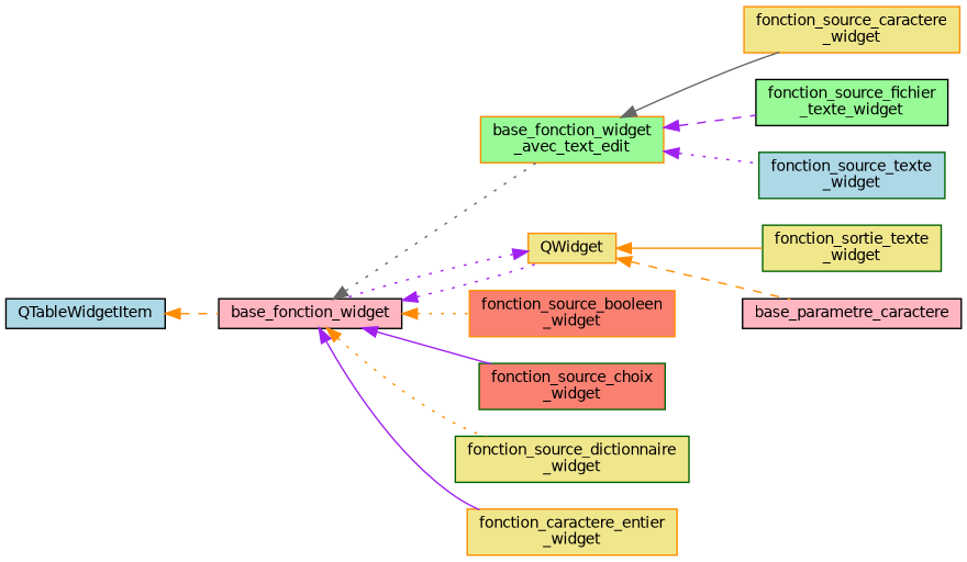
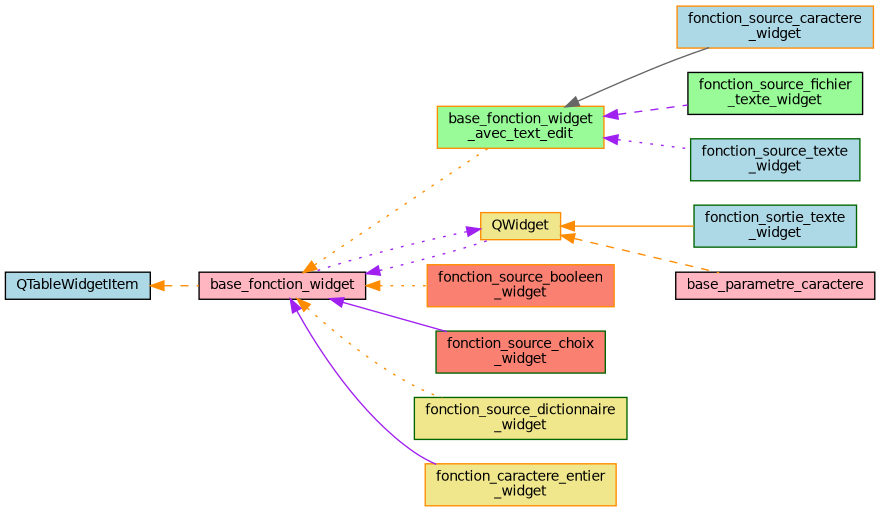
  digraph {
    rankdir=LR
    node [color=darkorange fillcolor=khaki fontname=Helvetica fontsize=10 shape=record style=filled]
    edge [color=purple dir=back fontname=Helvetica fontsize=10 labelfontname=Helvetica labelfontsize=10 style=dotted]
    n1 [color=black fillcolor=lightblue height=0.2 label=QTableWidgetItem width=0.4]
    n2 [color=black fillcolor=lightpink height=0.2 label=base_fonction_widget width=0.4]
    n3 [fillcolor=palegreen height=0.2 label="base_fonction_widget\l_avec_text_edit" width=0.4]
    n4 [height=0.2 label=QWidget width=0.4]
    n5 [fillcolor=salmon height=0.2 label="fonction_source_booleen\l_widget" width=0.4]
    n6 [color=darkgreen fillcolor=salmon height=0.2 label="fonction_source_choix\l_widget" width=0.4]
    n7 [color=darkgreen height=0.2 label="fonction_source_dictionnaire\l_widget" width=0.4]
    n8 [height=0.2 label="fonction_caractere_entier\l_widget" width=0.4]
-   n9 [height=0.2 label="fonction_source_caractere\l_widget" width=0.4]
+   n9 [fillcolor=lightblue height=0.2 label="fonction_source_caractere\l_widget" width=0.4]
    n10 [color=black fillcolor=palegreen height=0.2 label="fonction_source_fichier\l_texte_widget" width=0.4]
    n11 [color=darkgreen fillcolor=lightblue height=0.2 label="fonction_source_texte\l_widget" width=0.4]
-   n12 [color=darkgreen height=0.2 label="fonction_sortie_texte\l_widget" width=0.4]
+   n12 [color=darkgreen fillcolor=lightblue height=0.2 label="fonction_sortie_texte\l_widget" width=0.4]
    n13 [color=black fillcolor=lightpink height=0.2 label=base_parametre_caractere width=0.4]
    n1 -> n2 [color=darkorange style=dashed]
-   n2 -> n3 [color=gray40]
+   n2 -> n3 [color=darkorange]
    n2 -> n4
    n2 -> n5 [color=darkorange]
    n2 -> n6 [style=solid]
    n2 -> n7 [color=darkorange]
    n2 -> n8 [style=solid]
    n3 -> n9 [color=gray40 style=solid]
    n3 -> n10 [style=dashed]
    n3 -> n11
    n4 -> n2
    n4 -> n12 [color=darkorange style=solid]
    n4 -> n13 [color=darkorange style=dashed]
  }
